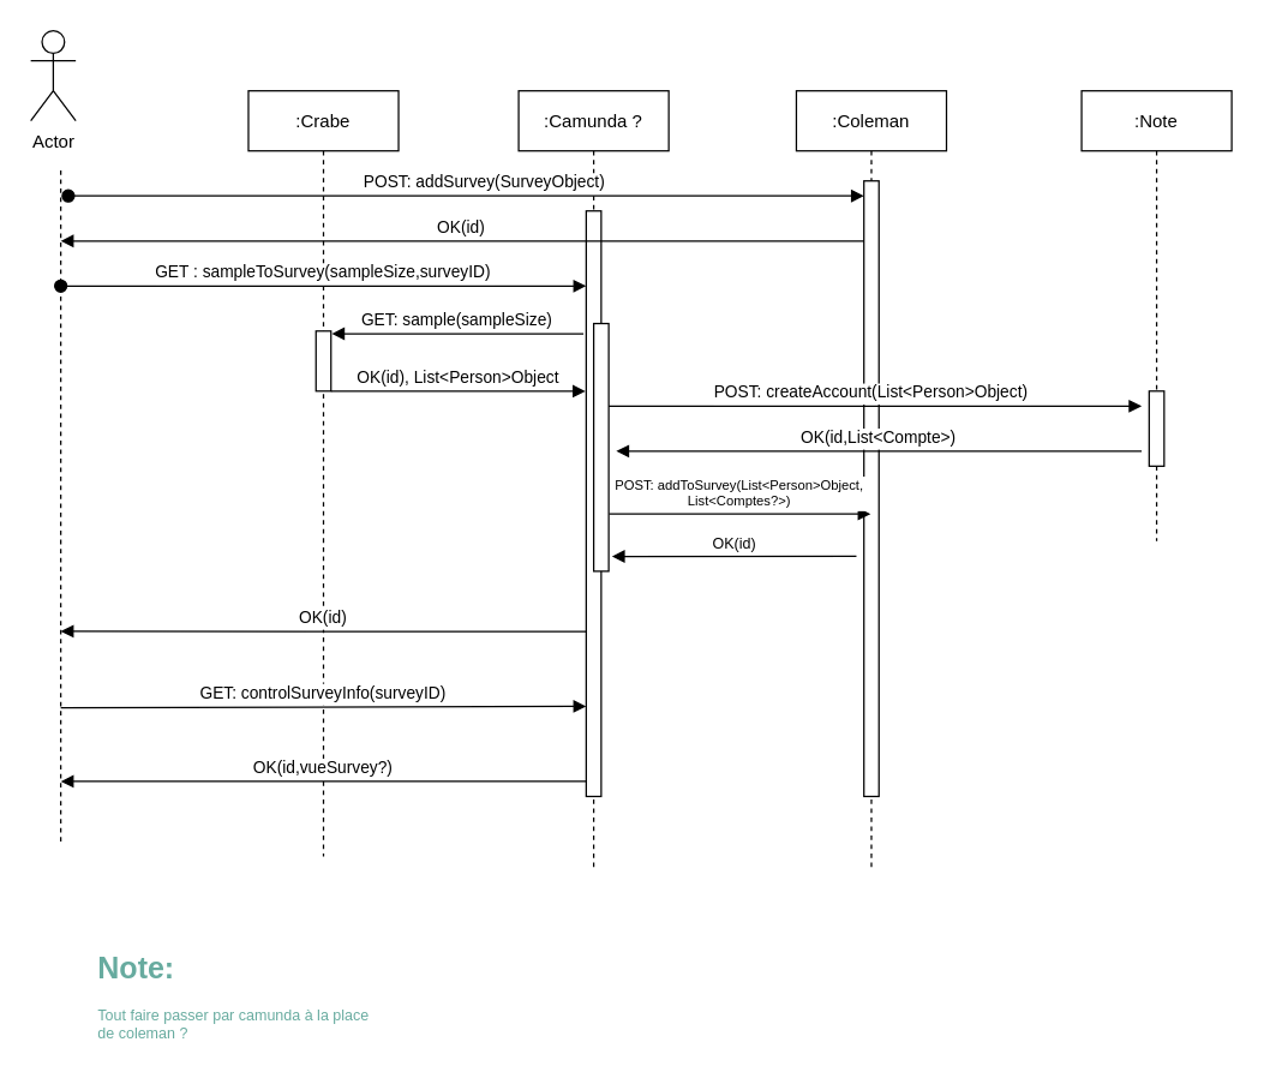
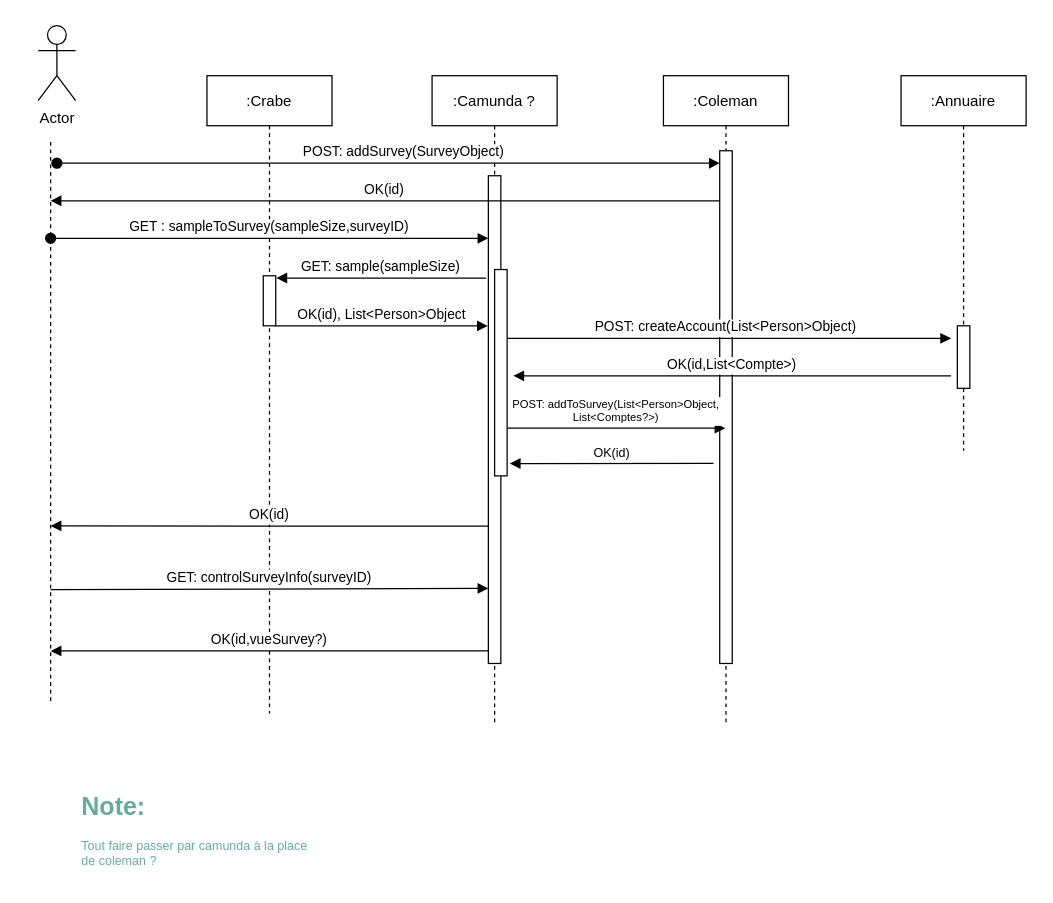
  <mxCell id="0" />
  <mxCell id="1" parent="0" />
  <mxCell id="2" value=":Crabe" style="shape=umlLifeline;perimeter=lifelinePerimeter;container=1;collapsible=0;recursiveResize=0;rounded=0;shadow=0;strokeWidth=1;" parent="1" vertex="1"><mxGeometry x="165" y="60" width="100" height="510" as="geometry" /></mxCell>
  <mxCell id="3" value="" style="points=[];perimeter=orthogonalPerimeter;rounded=0;shadow=0;strokeWidth=1;" parent="2" vertex="1"><mxGeometry x="45" y="160" width="10" height="40" as="geometry" /></mxCell>
  <mxCell id="4" value="GET :  sampleToSurvey(sampleSize,surveyID)" style="verticalAlign=bottom;startArrow=oval;endArrow=block;startSize=8;shadow=0;strokeWidth=1;fontColor=#000000;" parent="2" edge="1"><mxGeometry relative="1" as="geometry"><mxPoint x="-125" y="130" as="sourcePoint" /><mxPoint x="225" y="130" as="targetPoint" /></mxGeometry></mxCell>
  <mxCell id="5" value=":Camunda ?" style="shape=umlLifeline;perimeter=lifelinePerimeter;container=1;collapsible=0;recursiveResize=0;rounded=0;shadow=0;strokeWidth=1;fontColor=#000000;" parent="1" vertex="1"><mxGeometry x="345" y="60" width="100" height="520" as="geometry" /></mxCell>
  <mxCell id="6" value="" style="points=[];perimeter=orthogonalPerimeter;rounded=0;shadow=0;strokeWidth=1;" parent="5" vertex="1"><mxGeometry x="45" y="80" width="10" height="390" as="geometry" /></mxCell>
  <mxCell id="7" value=":Coleman" style="shape=umlLifeline;perimeter=lifelinePerimeter;container=1;collapsible=0;recursiveResize=0;rounded=0;shadow=0;strokeWidth=1;" parent="1" vertex="1"><mxGeometry x="530" y="60" width="100" height="520" as="geometry" /></mxCell>
  <mxCell id="8" value="" style="points=[];perimeter=orthogonalPerimeter;rounded=0;shadow=0;strokeWidth=1;" parent="7" vertex="1"><mxGeometry x="45" y="60" width="10" height="410" as="geometry" /></mxCell>
  <mxCell id="9" value="OK(id)" style="verticalAlign=bottom;endArrow=block;shadow=0;strokeWidth=1;" parent="7" edge="1"><mxGeometry relative="1" as="geometry"><mxPoint x="45" y="100.0" as="sourcePoint" /><mxPoint x="-490" y="100" as="targetPoint" /></mxGeometry></mxCell>
  <mxCell id="10" value="POST: addSurvey(SurveyObject) " style="verticalAlign=bottom;startArrow=oval;endArrow=block;startSize=8;shadow=0;strokeWidth=1;" parent="7" edge="1"><mxGeometry x="0.054" relative="1" as="geometry"><mxPoint x="-485" y="70" as="sourcePoint" /><mxPoint x="45" y="70" as="targetPoint" /><mxPoint as="offset" /></mxGeometry></mxCell>
  <mxCell id="11" value="OK(id)" style="verticalAlign=bottom;endArrow=block;shadow=0;strokeWidth=1;fontSize=10;entryX=1.216;entryY=0.94;entryDx=0;entryDy=0;entryPerimeter=0;" parent="7" target="21" edge="1"><mxGeometry relative="1" as="geometry"><mxPoint x="40" y="310" as="sourcePoint" /><mxPoint x="-130.0" y="310.0" as="targetPoint" /></mxGeometry></mxCell>
- <mxCell id="12" value=":Note" style="shape=umlLifeline;perimeter=lifelinePerimeter;container=1;collapsible=0;recursiveResize=0;rounded=0;shadow=0;strokeWidth=1;" parent="1" vertex="1"><mxGeometry x="720" y="60" width="100" height="300" as="geometry" /></mxCell>
+ <mxCell id="12" value=":Annuaire" style="shape=umlLifeline;perimeter=lifelinePerimeter;container=1;collapsible=0;recursiveResize=0;rounded=0;shadow=0;strokeWidth=1;" parent="1" vertex="1"><mxGeometry x="720" y="60" width="100" height="300" as="geometry" /></mxCell>
  <mxCell id="13" value="" style="points=[];perimeter=orthogonalPerimeter;rounded=0;shadow=0;strokeWidth=1;" parent="12" vertex="1"><mxGeometry x="45" y="200" width="10" height="50" as="geometry" /></mxCell>
- <mxCell id="14" value="Actor" style="shape=umlActor;verticalLabelPosition=bottom;verticalAlign=top;html=1;outlineConnect=0;" parent="1" vertex="1"><mxGeometry x="20" y="20" width="30" height="60" as="geometry" /></mxCell>
+ <mxCell id="14" value="Actor" style="shape=umlActor;verticalLabelPosition=bottom;verticalAlign=top;html=1;outlineConnect=0;" parent="1" vertex="1"><mxGeometry x="30" y="20" width="30" height="60" as="geometry" /></mxCell>
  <mxCell id="15" value="" style="endArrow=none;dashed=1;html=1;rounded=0;" parent="1" edge="1"><mxGeometry width="50" height="50" relative="1" as="geometry"><mxPoint x="40" y="560" as="sourcePoint" /><mxPoint x="40" y="110" as="targetPoint" /></mxGeometry></mxCell>
  <mxCell id="16" value="OK(id)" style="verticalAlign=bottom;endArrow=block;entryX=1;entryY=0;shadow=0;strokeWidth=1;" parent="1" edge="1"><mxGeometry relative="1" as="geometry"><mxPoint x="390" y="420.2" as="sourcePoint" /><mxPoint x="40" y="420" as="targetPoint" /></mxGeometry></mxCell>
  <mxCell id="17" value="POST: createAccount(List&lt;Person&gt;Object)" style="verticalAlign=bottom;endArrow=block;shadow=0;strokeWidth=1;exitX=1.211;exitY=0.213;exitDx=0;exitDy=0;exitPerimeter=0;" parent="1" edge="1"><mxGeometry relative="1" as="geometry"><mxPoint x="400" y="270" as="sourcePoint" /><mxPoint x="760" y="270" as="targetPoint" /></mxGeometry></mxCell>
  <mxCell id="18" value="OK(id,List&lt;Compte&gt;)" style="verticalAlign=bottom;endArrow=block;shadow=0;strokeWidth=1;" parent="1" edge="1"><mxGeometry relative="1" as="geometry"><mxPoint x="760" y="300" as="sourcePoint" /><mxPoint x="410" y="300" as="targetPoint" /></mxGeometry></mxCell>
  <mxCell id="19" value="GET: sample(sampleSize)" style="verticalAlign=bottom;endArrow=block;shadow=0;strokeWidth=1;entryX=1.053;entryY=0.044;entryDx=0;entryDy=0;entryPerimeter=0;exitX=-0.182;exitY=0.21;exitDx=0;exitDy=0;exitPerimeter=0;" parent="1" source="6" target="3" edge="1"><mxGeometry relative="1" as="geometry"><mxPoint x="320" y="280" as="sourcePoint" /><mxPoint x="570" y="270" as="targetPoint" /></mxGeometry></mxCell>
  <mxCell id="20" value="OK(id), List&lt;Person&gt;Object" style="verticalAlign=bottom;endArrow=block;shadow=0;strokeWidth=1;entryX=-0.045;entryY=0.308;entryDx=0;entryDy=0;entryPerimeter=0;" parent="1" source="3" target="6" edge="1"><mxGeometry relative="1" as="geometry"><mxPoint x="330" y="280" as="sourcePoint" /><mxPoint x="600" y="280" as="targetPoint" /></mxGeometry></mxCell>
  <mxCell id="21" value="" style="points=[];perimeter=orthogonalPerimeter;rounded=0;shadow=0;strokeWidth=1;" parent="1" vertex="1"><mxGeometry x="395" y="215" width="10" height="165" as="geometry" /></mxCell>
  <mxCell id="22" value="POST: addToSurvey(List&lt;Person&gt;Object, &#10;List&lt;Comptes?&gt;)" style="verticalAlign=bottom;endArrow=block;shadow=0;strokeWidth=1;exitX=1.028;exitY=0.769;exitDx=0;exitDy=0;exitPerimeter=0;fontSize=9;" parent="1" source="21" target="7" edge="1"><mxGeometry relative="1" as="geometry"><mxPoint x="400" y="330" as="sourcePoint" /><mxPoint x="570" y="345" as="targetPoint" /></mxGeometry></mxCell>
  <mxCell id="23" value="GET: controlSurveyInfo(surveyID)" style="verticalAlign=bottom;endArrow=block;shadow=0;strokeWidth=1;exitX=1.211;exitY=0.213;exitDx=0;exitDy=0;exitPerimeter=0;fontColor=#000000;" parent="1" edge="1"><mxGeometry relative="1" as="geometry"><mxPoint x="40" y="471" as="sourcePoint" /><mxPoint x="390" y="470" as="targetPoint" /></mxGeometry></mxCell>
  <mxCell id="24" value="OK(id,vueSurvey?)" style="verticalAlign=bottom;endArrow=block;shadow=0;strokeWidth=1;fontColor=#000000;" parent="1" edge="1"><mxGeometry relative="1" as="geometry"><mxPoint x="390" y="520" as="sourcePoint" /><mxPoint x="40" y="520" as="targetPoint" /></mxGeometry></mxCell>
  <mxCell id="25" value="&lt;h1&gt;&lt;font color=&quot;#67ab9f&quot;&gt;Note:&amp;nbsp;&lt;/font&gt;&lt;/h1&gt;&lt;p&gt;&lt;font color=&quot;#67ab9f&quot;&gt;Tout faire passer par camunda à la place de coleman ?&lt;/font&gt;&lt;/p&gt;" style="text;html=1;strokeColor=none;fillColor=none;spacing=5;spacingTop=-20;whiteSpace=wrap;overflow=hidden;rounded=0;fontSize=10;" parent="1" vertex="1"><mxGeometry x="60" y="630" width="190" height="70" as="geometry" /></mxCell>
